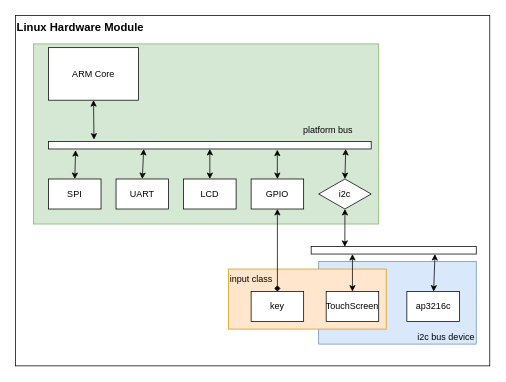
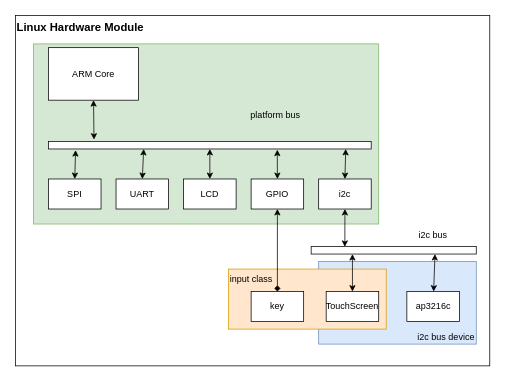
  <mxCell id="0" />
  <mxCell id="1" parent="0" />
  <mxCell id="2" value="Linux Hardware Module" style="rounded=0;whiteSpace=wrap;html=1;align=left;verticalAlign=top;fontSize=15;fontStyle=1" vertex="1" parent="1"><mxGeometry x="20" y="20" width="632" height="467" as="geometry" /></mxCell>
  <mxCell id="3" value="i2c bus device" style="rounded=0;whiteSpace=wrap;html=1;fillColor=#dae8fc;strokeColor=#6c8ebf;align=right;verticalAlign=bottom;" vertex="1" parent="1"><mxGeometry x="424" y="348" width="210" height="110" as="geometry" /></mxCell>
  <mxCell id="4" value="input class" style="rounded=0;whiteSpace=wrap;html=1;fillColor=#ffe6cc;strokeColor=#d79b00;align=left;verticalAlign=top;" vertex="1" parent="1"><mxGeometry x="304" y="358" width="210" height="80" as="geometry" /></mxCell>
  <mxCell id="5" value="" style="rounded=0;whiteSpace=wrap;html=1;fillColor=#d5e8d4;strokeColor=#82b366;" vertex="1" parent="1"><mxGeometry x="44" y="58" width="460" height="240" as="geometry" /></mxCell>
  <mxCell id="6" value="" style="rounded=0;whiteSpace=wrap;html=1;" vertex="1" parent="1"><mxGeometry x="64" y="188" width="430" height="10" as="geometry" /></mxCell>
  <mxCell id="7" style="edgeStyle=none;html=1;exitX=0.5;exitY=1;exitDx=0;exitDy=0;startArrow=classic;startFill=1;entryX=0.141;entryY=-0.244;entryDx=0;entryDy=0;entryPerimeter=0;" edge="1" parent="1" source="8" target="6"><mxGeometry relative="1" as="geometry"><mxPoint x="124" y="188" as="targetPoint" /></mxGeometry></mxCell>
  <mxCell id="8" value="ARM Core" style="rounded=0;whiteSpace=wrap;html=1;" vertex="1" parent="1"><mxGeometry x="64" y="63" width="120" height="70" as="geometry" /></mxCell>
  <mxCell id="9" style="edgeStyle=none;html=1;exitX=0.5;exitY=0;exitDx=0;exitDy=0;entryX=0.709;entryY=1.1;entryDx=0;entryDy=0;entryPerimeter=0;startArrow=classic;startFill=1;" edge="1" parent="1" source="11" target="6"><mxGeometry relative="1" as="geometry" /></mxCell>
  <mxCell id="10" style="edgeStyle=none;html=1;startArrow=classic;startFill=1;entryX=0.5;entryY=0;entryDx=0;entryDy=0;endArrow=diamond;" edge="1" parent="1" source="11" target="28"><mxGeometry relative="1" as="geometry"><mxPoint x="369" y="308" as="targetPoint" /></mxGeometry></mxCell>
  <mxCell id="11" value="GPIO" style="rounded=0;whiteSpace=wrap;html=1;" vertex="1" parent="1"><mxGeometry x="334" y="238" width="70" height="40" as="geometry" /></mxCell>
  <mxCell id="12" style="edgeStyle=none;html=1;exitX=0.5;exitY=0;exitDx=0;exitDy=0;entryX=0.921;entryY=1;entryDx=0;entryDy=0;entryPerimeter=0;startArrow=classic;startFill=1;" edge="1" parent="1" source="14" target="6"><mxGeometry relative="1" as="geometry" /></mxCell>
  <mxCell id="13" style="edgeStyle=none;html=1;exitX=0.5;exitY=1;exitDx=0;exitDy=0;entryX=0.204;entryY=0.041;entryDx=0;entryDy=0;entryPerimeter=0;startArrow=classic;startFill=1;" edge="1" parent="1" source="14" target="16"><mxGeometry relative="1" as="geometry" /></mxCell>
- <mxCell id="14" value="i2c" style="rhombus;whiteSpace=wrap;html=1;" vertex="1" parent="1"><mxGeometry x="424" y="238" width="70" height="40" as="geometry" /></mxCell>
+ <mxCell id="14" value="i2c" style="rounded=0;whiteSpace=wrap;html=1;" vertex="1" parent="1"><mxGeometry x="424" y="238" width="70" height="40" as="geometry" /></mxCell>
  <mxCell id="15" style="edgeStyle=none;html=1;exitX=0.25;exitY=1;exitDx=0;exitDy=0;startArrow=classic;startFill=1;" edge="1" parent="1" source="16" target="25"><mxGeometry relative="1" as="geometry" /></mxCell>
  <mxCell id="16" value="" style="rounded=0;whiteSpace=wrap;html=1;" vertex="1" parent="1"><mxGeometry x="414" y="328" width="220" height="10" as="geometry" /></mxCell>
- <mxCell id="17" value="platform bus" style="text;html=1;strokeColor=none;fillColor=none;align=center;verticalAlign=middle;whiteSpace=wrap;rounded=0;" vertex="1" parent="1"><mxGeometry x="394" y="158" width="85" height="30" as="geometry" /></mxCell>
+ <mxCell id="17" value="platform bus" style="text;html=1;strokeColor=none;fillColor=none;align=center;verticalAlign=middle;whiteSpace=wrap;rounded=0;" vertex="1" parent="1"><mxGeometry x="324" y="138" width="85" height="30" as="geometry" /></mxCell>
+ <mxCell id="18" value="i2c bus" style="text;html=1;strokeColor=none;fillColor=none;align=center;verticalAlign=middle;whiteSpace=wrap;rounded=0;" vertex="1" parent="1"><mxGeometry x="534" y="298" width="85" height="30" as="geometry" /></mxCell>
  <mxCell id="19" style="edgeStyle=none;html=1;exitX=0.5;exitY=0;exitDx=0;exitDy=0;entryX=0.295;entryY=1;entryDx=0;entryDy=0;entryPerimeter=0;startArrow=classic;startFill=1;" edge="1" parent="1" source="20" target="6"><mxGeometry relative="1" as="geometry" /></mxCell>
  <mxCell id="20" value="UART" style="rounded=0;whiteSpace=wrap;html=1;" vertex="1" parent="1"><mxGeometry x="154" y="238" width="70" height="40" as="geometry" /></mxCell>
  <mxCell id="21" style="edgeStyle=none;html=1;exitX=0.5;exitY=0;exitDx=0;exitDy=0;entryX=0.5;entryY=1;entryDx=0;entryDy=0;startArrow=classic;startFill=1;" edge="1" parent="1" source="22" target="6"><mxGeometry relative="1" as="geometry" /></mxCell>
  <mxCell id="22" value="LCD" style="rounded=0;whiteSpace=wrap;html=1;" vertex="1" parent="1"><mxGeometry x="244" y="238" width="70" height="40" as="geometry" /></mxCell>
  <mxCell id="23" style="edgeStyle=none;html=1;exitX=0.5;exitY=0;exitDx=0;exitDy=0;entryX=0.084;entryY=1.157;entryDx=0;entryDy=0;entryPerimeter=0;startArrow=classic;startFill=1;" edge="1" parent="1" source="24" target="6"><mxGeometry relative="1" as="geometry" /></mxCell>
  <mxCell id="24" value="SPI" style="rounded=0;whiteSpace=wrap;html=1;" vertex="1" parent="1"><mxGeometry x="64" y="238" width="70" height="40" as="geometry" /></mxCell>
  <mxCell id="25" value="TouchScreen" style="rounded=0;whiteSpace=wrap;html=1;" vertex="1" parent="1"><mxGeometry x="434" y="388" width="70" height="40" as="geometry" /></mxCell>
  <mxCell id="26" style="edgeStyle=none;html=1;entryX=0.75;entryY=1;entryDx=0;entryDy=0;startArrow=classic;startFill=1;" edge="1" parent="1" source="27" target="16"><mxGeometry relative="1" as="geometry" /></mxCell>
  <mxCell id="27" value="ap3216c" style="rounded=0;whiteSpace=wrap;html=1;" vertex="1" parent="1"><mxGeometry x="541.5" y="388" width="70" height="40" as="geometry" /></mxCell>
  <mxCell id="28" value="key" style="rounded=0;whiteSpace=wrap;html=1;" vertex="1" parent="1"><mxGeometry x="334" y="388" width="70" height="40" as="geometry" /></mxCell>
